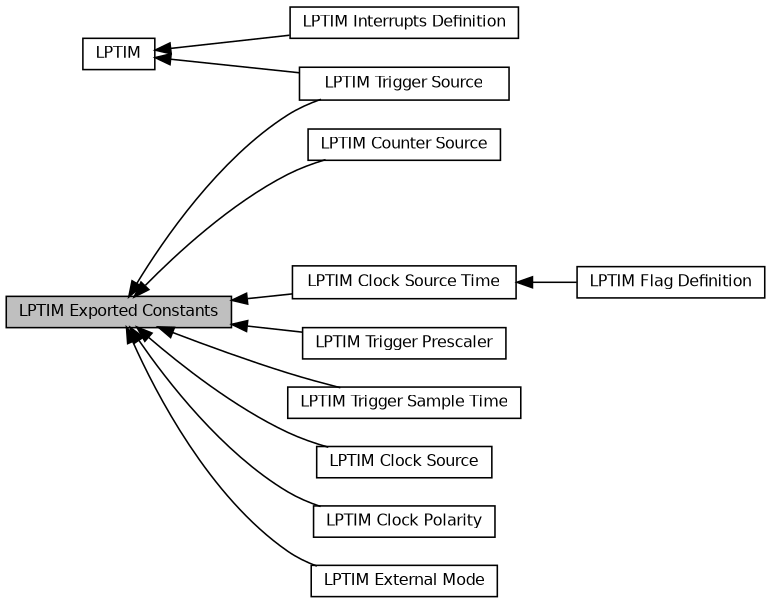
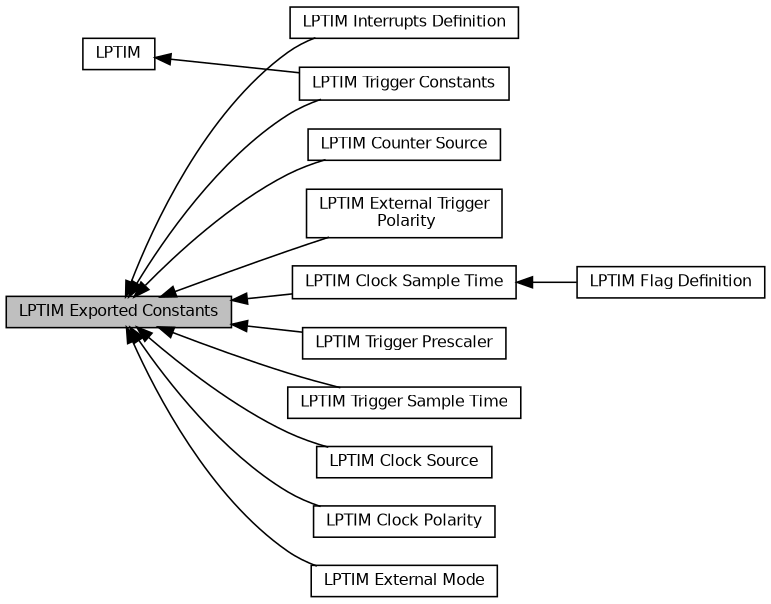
  digraph {
    rankdir=LR
    node [color=black fillcolor=white fontname=Helvetica fontsize=10 shape=record style=filled]
    edge [dir=back fontname=Helvetica fontsize=10 labelfontname=Helvetica labelfontsize=10 shape=plaintext style=solid]
    n1 [height=0.2 label="LPTIM Clock Polarity" width=0.4]
    n2 [height=0.2 label="LPTIM External Mode" width=0.4]
    n3 [height=0.2 label="LPTIM Interrupts Definition" width=0.4]
    n4 [height=0.2 label="LPTIM Counter Source" width=0.4]
+   n5 [height=0.2 label="LPTIM External Trigger\l Polarity" width=0.4]
    n6 [fillcolor=grey75 fontcolor=black height=0.2 label="LPTIM Exported Constants" width=0.4]
-   n7 [height=0.2 label="LPTIM Trigger Source" width=0.4]
-   n8 [height=0.2 label="LPTIM Clock Source Time" width=0.4]
+   n7 [height=0.2 label="LPTIM Trigger Constants" width=0.4]
+   n8 [height=0.2 label="LPTIM Clock Sample Time" width=0.4]
    n9 [height=0.2 label="LPTIM Trigger Prescaler" width=0.4]
    n10 [height=0.2 label="LPTIM Trigger Sample Time" width=0.4]
    n11 [height=0.2 label="LPTIM Clock Source" width=0.4]
    n12 [height=0.2 label="LPTIM Flag Definition" width=0.4]
    n13 [height=0.2 label=LPTIM width=0.4]
    n6 -> n1
    n6 -> n2
-   n13 -> n3
+   n6 -> n3
    n6 -> n4
+   n6 -> n5
    n6 -> n7
    n6 -> n8
    n6 -> n9
    n6 -> n10
    n6 -> n11
    n8 -> n12
    n13 -> n7
  }
